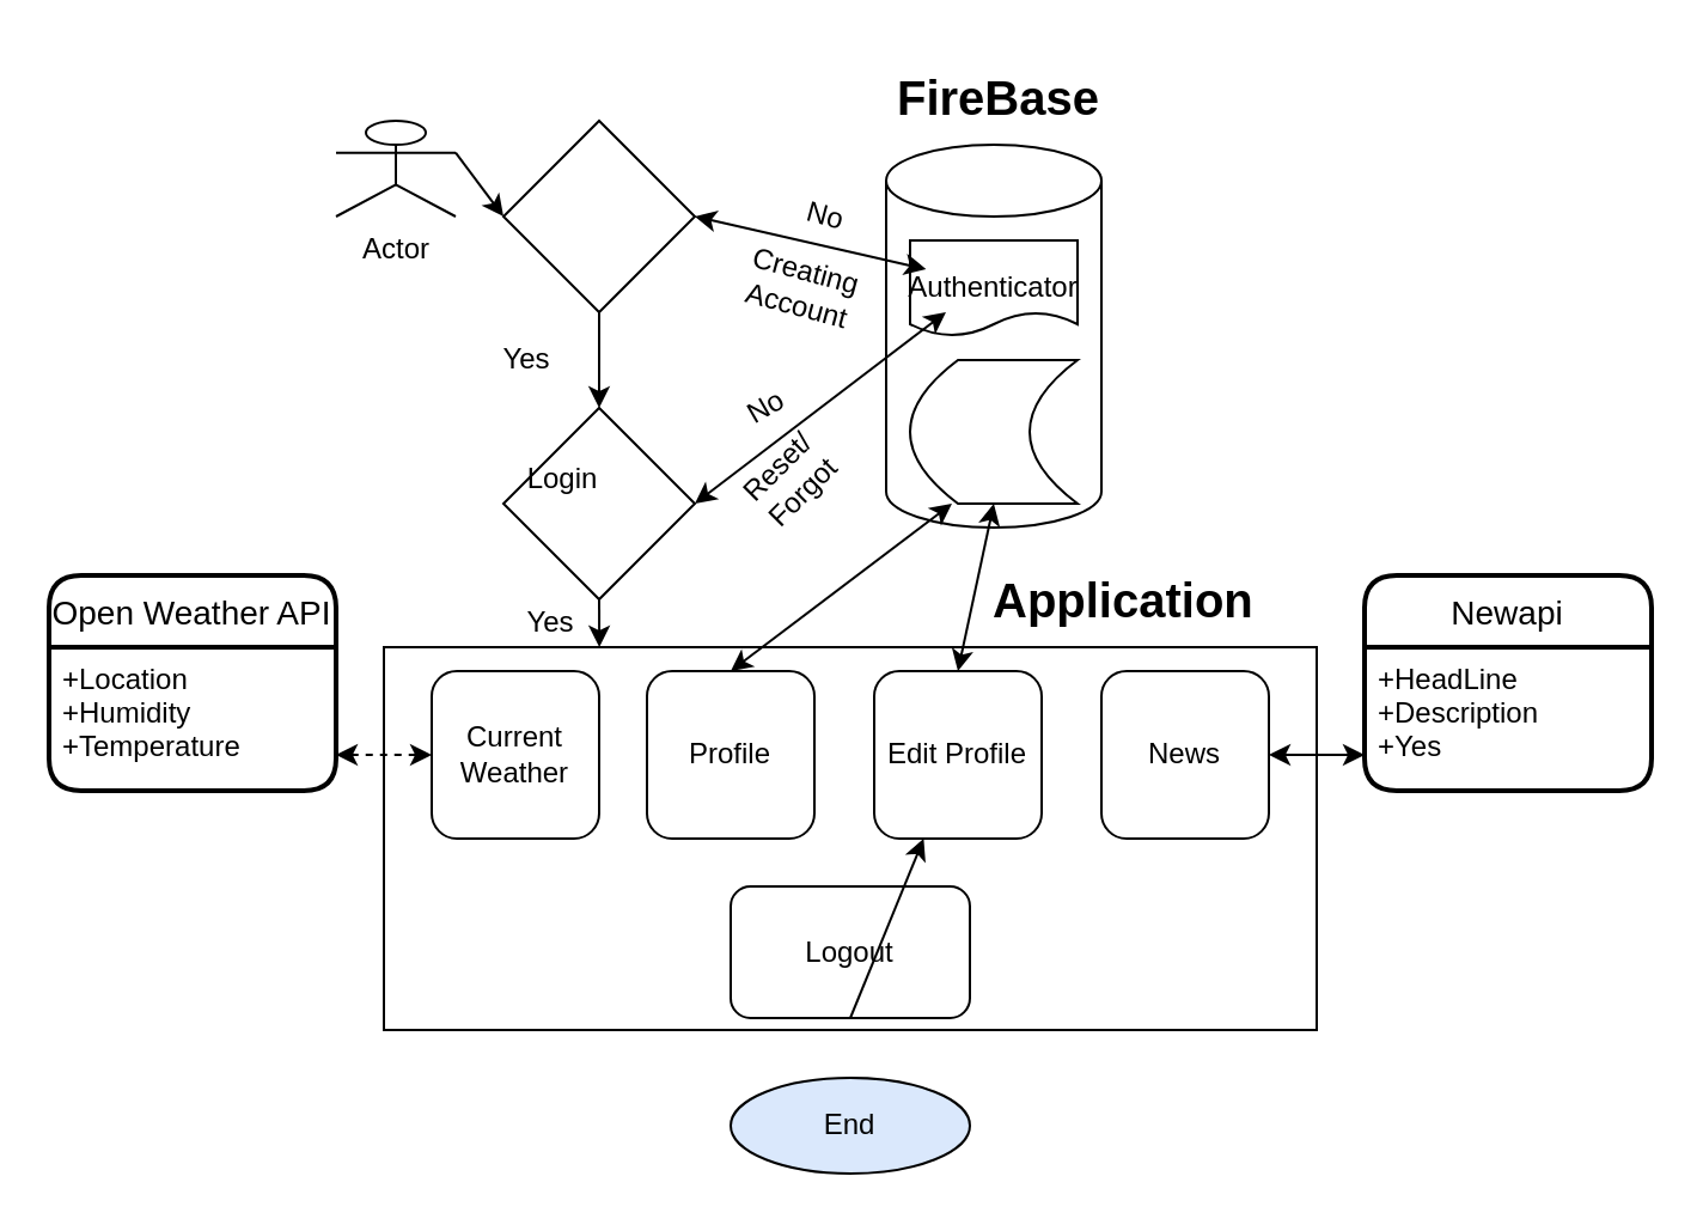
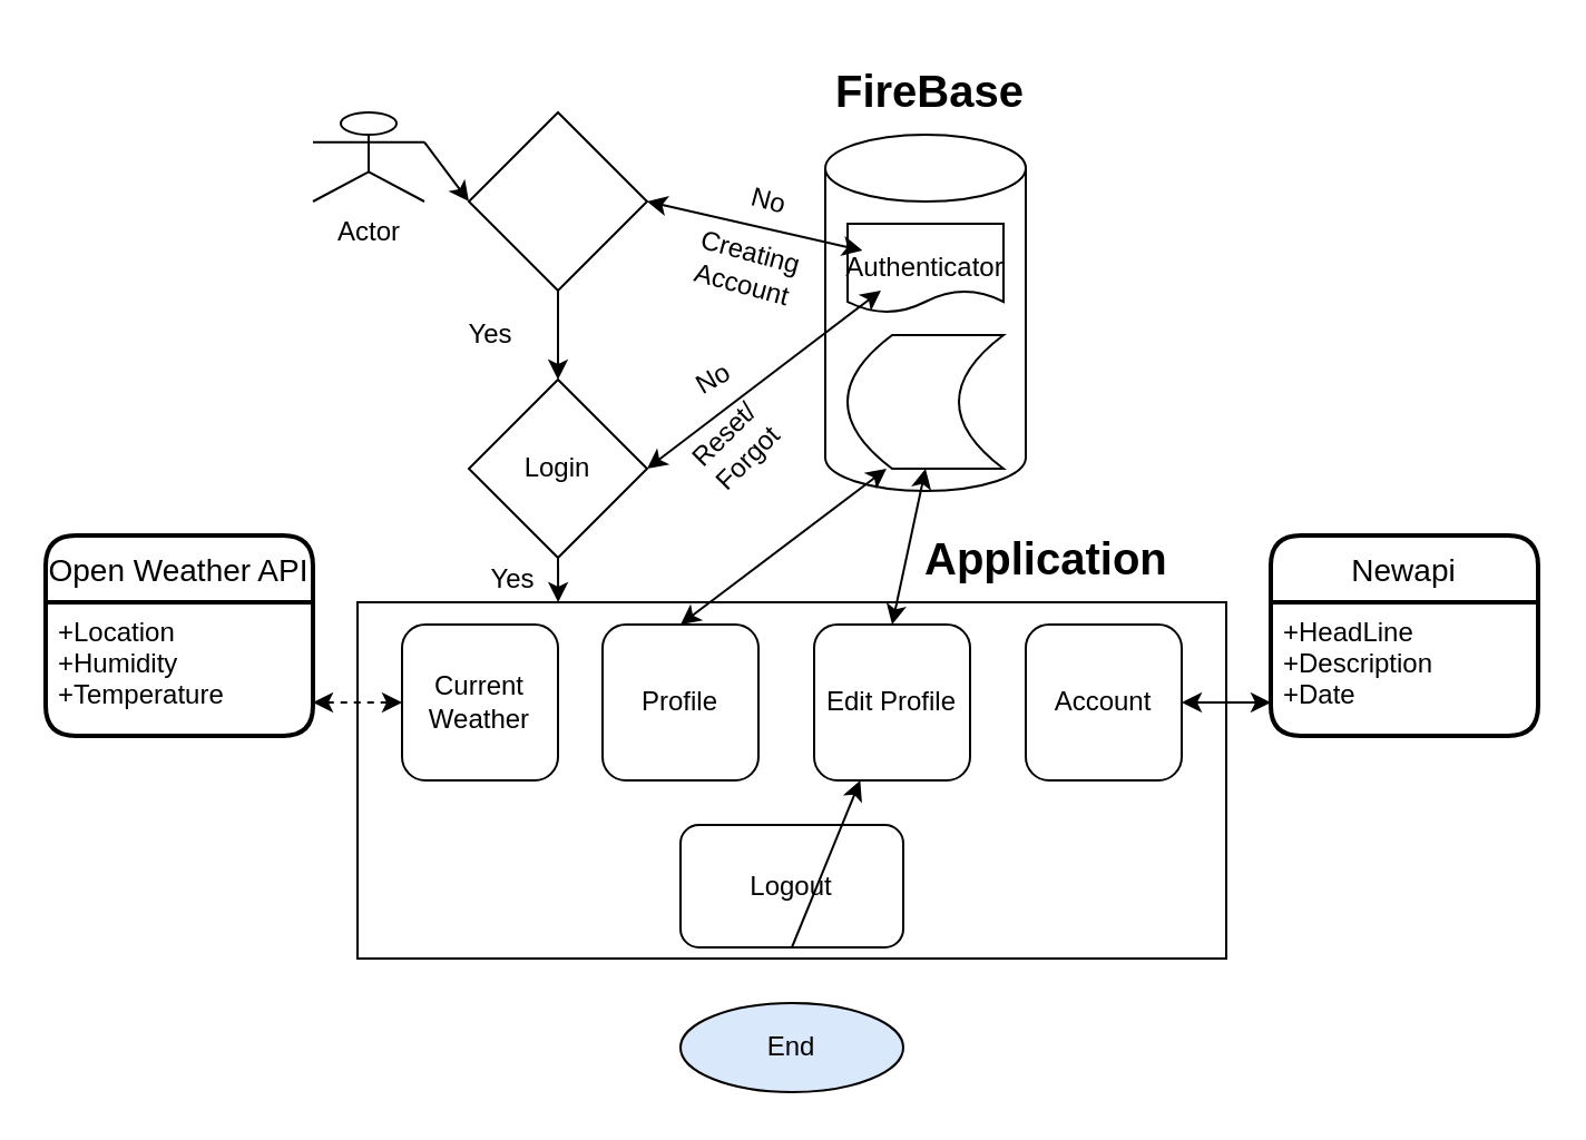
  <mxCell id="0" />
  <mxCell id="1" parent="0" />
  <mxCell id="2" value="Actor" style="shape=umlActor;verticalLabelPosition=bottom;verticalAlign=top;html=1;outlineConnect=0;" vertex="1" parent="1"><mxGeometry x="140" y="50" width="50" height="40" as="geometry" /></mxCell>
  <mxCell id="3" value="" style="rhombus;whiteSpace=wrap;html=1;" vertex="1" parent="1"><mxGeometry x="210" y="50" width="80" height="80" as="geometry" /></mxCell>
  <mxCell id="4" value="" style="rhombus;whiteSpace=wrap;html=1;" vertex="1" parent="1"><mxGeometry x="210" y="170" width="80" height="80" as="geometry" /></mxCell>
  <mxCell id="5" value="" style="shape=cylinder2;whiteSpace=wrap;html=1;boundedLbl=1;backgroundOutline=1;size=15;" vertex="1" parent="1"><mxGeometry x="370" y="60" width="90" height="160" as="geometry" /></mxCell>
  <mxCell id="6" value="" style="shape=dataStorage;whiteSpace=wrap;html=1;fixedSize=1;" vertex="1" parent="1"><mxGeometry x="380" y="150" width="70" height="60" as="geometry" /></mxCell>
  <mxCell id="7" value="" style="shape=document;whiteSpace=wrap;html=1;boundedLbl=1;size=0.25;" vertex="1" parent="1"><mxGeometry x="380" y="100" width="70" height="40" as="geometry" /></mxCell>
  <mxCell id="8" value="" style="rounded=0;whiteSpace=wrap;html=1;" vertex="1" parent="1"><mxGeometry x="160" y="270" width="390" height="160" as="geometry" /></mxCell>
  <mxCell id="9" value="&lt;h1&gt;&lt;font style=&quot;font-size: 20px&quot;&gt;FireBase&lt;/font&gt;&lt;/h1&gt;" style="text;html=1;strokeColor=none;fillColor=none;spacing=5;spacingTop=-20;whiteSpace=wrap;overflow=hidden;rounded=0;" vertex="1" parent="1"><mxGeometry x="370" y="20" width="100" height="30" as="geometry" /></mxCell>
  <mxCell id="10" value="Authenticator" style="text;html=1;strokeColor=none;fillColor=none;align=center;verticalAlign=middle;whiteSpace=wrap;rounded=0;" vertex="1" parent="1"><mxGeometry x="395" y="110" width="40" height="20" as="geometry" /></mxCell>
  <mxCell id="11" value="" style="endArrow=classic;startArrow=classic;html=1;exitX=1;exitY=0.5;exitDx=0;exitDy=0;entryX=0;entryY=1;entryDx=0;entryDy=0;" edge="1" parent="1" source="4" target="10"><mxGeometry width="50" height="50" relative="1" as="geometry"><mxPoint x="300" y="210" as="sourcePoint" /><mxPoint x="350" y="160" as="targetPoint" /></mxGeometry></mxCell>
  <mxCell id="12" value="" style="endArrow=classic;startArrow=classic;html=1;exitX=1;exitY=0.5;exitDx=0;exitDy=0;entryX=-0.208;entryY=0.1;entryDx=0;entryDy=0;entryPerimeter=0;" edge="1" parent="1" source="3" target="10"><mxGeometry width="50" height="50" relative="1" as="geometry"><mxPoint x="290" y="115" as="sourcePoint" /><mxPoint x="340" y="65" as="targetPoint" /></mxGeometry></mxCell>
  <mxCell id="13" value="Current&lt;br&gt;Weather" style="shape=ext;rounded=1;html=1;whiteSpace=wrap;" vertex="1" parent="1"><mxGeometry x="180" y="280" width="70" height="70" as="geometry" /></mxCell>
  <mxCell id="14" value="Profile" style="shape=ext;rounded=1;html=1;whiteSpace=wrap;" vertex="1" parent="1"><mxGeometry x="270" y="280" width="70" height="70" as="geometry" /></mxCell>
  <mxCell id="15" value="Edit Profile" style="shape=ext;rounded=1;html=1;whiteSpace=wrap;" vertex="1" parent="1"><mxGeometry x="365" y="280" width="70" height="70" as="geometry" /></mxCell>
- <mxCell id="16" value="News" style="shape=ext;rounded=1;html=1;whiteSpace=wrap;" vertex="1" parent="1"><mxGeometry x="460" y="280" width="70" height="70" as="geometry" /></mxCell>
+ <mxCell id="16" value="Account" style="shape=ext;rounded=1;html=1;whiteSpace=wrap;" vertex="1" parent="1"><mxGeometry x="460" y="280" width="70" height="70" as="geometry" /></mxCell>
  <mxCell id="17" value="Logout" style="shape=ext;rounded=1;html=1;whiteSpace=wrap;" vertex="1" parent="1"><mxGeometry x="305" y="370" width="100" height="55" as="geometry" /></mxCell>
  <mxCell id="18" value="End" style="ellipse;whiteSpace=wrap;html=1;align=center;fillColor=#dae8fc;" vertex="1" parent="1"><mxGeometry x="305" y="450" width="100" height="40" as="geometry" /></mxCell>
  <mxCell id="19" value="" style="endArrow=classic;html=1;exitX=0.5;exitY=1;exitDx=0;exitDy=0;" edge="1" parent="1" source="17" target="15"><mxGeometry width="50" height="50" relative="1" as="geometry"><mxPoint x="435" y="500" as="sourcePoint" /><mxPoint x="485" y="450" as="targetPoint" /></mxGeometry></mxCell>
  <mxCell id="20" value="Open Weather API" style="swimlane;childLayout=stackLayout;horizontal=1;startSize=30;horizontalStack=0;rounded=1;fontSize=14;fontStyle=0;strokeWidth=2;resizeParent=0;resizeLast=1;shadow=0;dashed=0;align=center;" vertex="1" parent="1"><mxGeometry x="20" y="240" width="120" height="90" as="geometry" /></mxCell>
  <mxCell id="21" value="+Location&#10;+Humidity&#10;+Temperature" style="align=left;strokeColor=none;fillColor=none;spacingLeft=4;fontSize=12;verticalAlign=top;resizable=0;rotatable=0;part=1;" vertex="1" parent="20"><mxGeometry y="30" width="120" height="60" as="geometry" /></mxCell>
  <mxCell id="22" value="" style="endArrow=classic;startArrow=classic;html=1;exitX=1;exitY=0.75;exitDx=0;exitDy=0;entryX=0;entryY=0.5;entryDx=0;entryDy=0;dashed=1;" edge="1" parent="1" source="21" target="13"><mxGeometry width="50" height="50" relative="1" as="geometry"><mxPoint x="160" y="270" as="sourcePoint" /><mxPoint x="210" y="220" as="targetPoint" /></mxGeometry></mxCell>
  <mxCell id="23" value="Newapi" style="swimlane;childLayout=stackLayout;horizontal=1;startSize=30;horizontalStack=0;rounded=1;fontSize=14;fontStyle=0;strokeWidth=2;resizeParent=0;resizeLast=1;shadow=0;dashed=0;align=center;" vertex="1" parent="1"><mxGeometry x="570" y="240" width="120" height="90" as="geometry" /></mxCell>
- <mxCell id="24" value="+HeadLine&#10;+Description&#10;+Yes" style="align=left;strokeColor=none;fillColor=none;spacingLeft=4;fontSize=12;verticalAlign=top;resizable=0;rotatable=0;part=1;" vertex="1" parent="23"><mxGeometry y="30" width="120" height="60" as="geometry" /></mxCell>
+ <mxCell id="24" value="+HeadLine&#10;+Description&#10;+Date" style="align=left;strokeColor=none;fillColor=none;spacingLeft=4;fontSize=12;verticalAlign=top;resizable=0;rotatable=0;part=1;" vertex="1" parent="23"><mxGeometry y="30" width="120" height="60" as="geometry" /></mxCell>
  <mxCell id="25" value="" style="endArrow=classic;startArrow=classic;html=1;exitX=1;exitY=0.5;exitDx=0;exitDy=0;" edge="1" parent="1" source="16"><mxGeometry width="50" height="50" relative="1" as="geometry"><mxPoint x="570" y="210" as="sourcePoint" /><mxPoint x="570" y="315" as="targetPoint" /></mxGeometry></mxCell>
  <mxCell id="26" value="" style="endArrow=classic;startArrow=classic;html=1;exitX=0.5;exitY=0;exitDx=0;exitDy=0;entryX=0.25;entryY=1;entryDx=0;entryDy=0;" edge="1" parent="1" source="14" target="6"><mxGeometry width="50" height="50" relative="1" as="geometry"><mxPoint x="310" y="270" as="sourcePoint" /><mxPoint x="360" y="220" as="targetPoint" /></mxGeometry></mxCell>
  <mxCell id="27" value="" style="endArrow=classic;startArrow=classic;html=1;exitX=0.5;exitY=0;exitDx=0;exitDy=0;entryX=0.5;entryY=1;entryDx=0;entryDy=0;" edge="1" parent="1" source="15" target="6"><mxGeometry width="50" height="50" relative="1" as="geometry"><mxPoint x="510" y="210" as="sourcePoint" /><mxPoint x="560" y="160" as="targetPoint" /></mxGeometry></mxCell>
  <mxCell id="28" value="" style="endArrow=classic;html=1;entryX=0;entryY=0.5;entryDx=0;entryDy=0;exitX=1;exitY=0.333;exitDx=0;exitDy=0;exitPerimeter=0;" edge="1" parent="1" source="2" target="3"><mxGeometry width="50" height="50" relative="1" as="geometry"><mxPoint x="170" y="120" as="sourcePoint" /><mxPoint x="220" y="70" as="targetPoint" /></mxGeometry></mxCell>
  <mxCell id="29" value="" style="endArrow=classic;html=1;exitX=0.5;exitY=1;exitDx=0;exitDy=0;entryX=0.5;entryY=0;entryDx=0;entryDy=0;" edge="1" parent="1" source="3" target="4"><mxGeometry width="50" height="50" relative="1" as="geometry"><mxPoint x="220" y="170" as="sourcePoint" /><mxPoint x="270" y="120" as="targetPoint" /></mxGeometry></mxCell>
  <mxCell id="30" value="" style="endArrow=classic;html=1;exitX=0.5;exitY=1;exitDx=0;exitDy=0;entryX=0.231;entryY=0;entryDx=0;entryDy=0;entryPerimeter=0;" edge="1" parent="1" source="4" target="8"><mxGeometry width="50" height="50" relative="1" as="geometry"><mxPoint x="260" y="140" as="sourcePoint" /><mxPoint x="260" y="180" as="targetPoint" /></mxGeometry></mxCell>
  <mxCell id="31" value="No" style="text;html=1;strokeColor=none;fillColor=none;align=center;verticalAlign=middle;whiteSpace=wrap;rounded=0;rotation=15;" vertex="1" parent="1"><mxGeometry x="325" y="80" width="40" height="20" as="geometry" /></mxCell>
  <mxCell id="32" value="Yes" style="text;html=1;strokeColor=none;fillColor=none;align=center;verticalAlign=middle;whiteSpace=wrap;rounded=0;" vertex="1" parent="1"><mxGeometry x="200" y="140" width="40" height="20" as="geometry" /></mxCell>
  <mxCell id="33" value="Creating Account" style="text;html=1;strokeColor=none;fillColor=none;align=center;verticalAlign=middle;whiteSpace=wrap;rounded=0;rotation=15;" vertex="1" parent="1"><mxGeometry x="320" y="110" width="30" height="20" as="geometry" /></mxCell>
- <mxCell id="34" value="Login" style="text;html=1;strokeColor=none;fillColor=none;align=center;verticalAlign=middle;whiteSpace=wrap;rounded=0;" vertex="1" parent="1"><mxGeometry x="215" y="190" width="40" height="20" as="geometry" /></mxCell>
+ <mxCell id="34" value="Login" style="text;html=1;strokeColor=none;fillColor=none;align=center;verticalAlign=middle;whiteSpace=wrap;rounded=0;" vertex="1" parent="1"><mxGeometry x="230" y="200" width="40" height="20" as="geometry" /></mxCell>
  <mxCell id="35" value="Yes" style="text;html=1;strokeColor=none;fillColor=none;align=center;verticalAlign=middle;whiteSpace=wrap;rounded=0;" vertex="1" parent="1"><mxGeometry x="210" y="250" width="40" height="20" as="geometry" /></mxCell>
  <mxCell id="36" value="No" style="text;html=1;strokeColor=none;fillColor=none;align=center;verticalAlign=middle;whiteSpace=wrap;rounded=0;rotation=-30;" vertex="1" parent="1"><mxGeometry x="300" y="160" width="40" height="20" as="geometry" /></mxCell>
  <mxCell id="37" value="Reset/ Forgot" style="text;html=1;strokeColor=none;fillColor=none;align=center;verticalAlign=middle;whiteSpace=wrap;rounded=0;rotation=-45;" vertex="1" parent="1"><mxGeometry x="310" y="190" width="40" height="20" as="geometry" /></mxCell>
  <mxCell id="38" value="&lt;h1&gt;&lt;font style=&quot;font-size: 20px&quot;&gt;Application&lt;/font&gt;&lt;/h1&gt;" style="text;html=1;strokeColor=none;fillColor=none;spacing=5;spacingTop=-20;whiteSpace=wrap;overflow=hidden;rounded=0;" vertex="1" parent="1"><mxGeometry x="410" y="230" width="190" height="120" as="geometry" /></mxCell>
